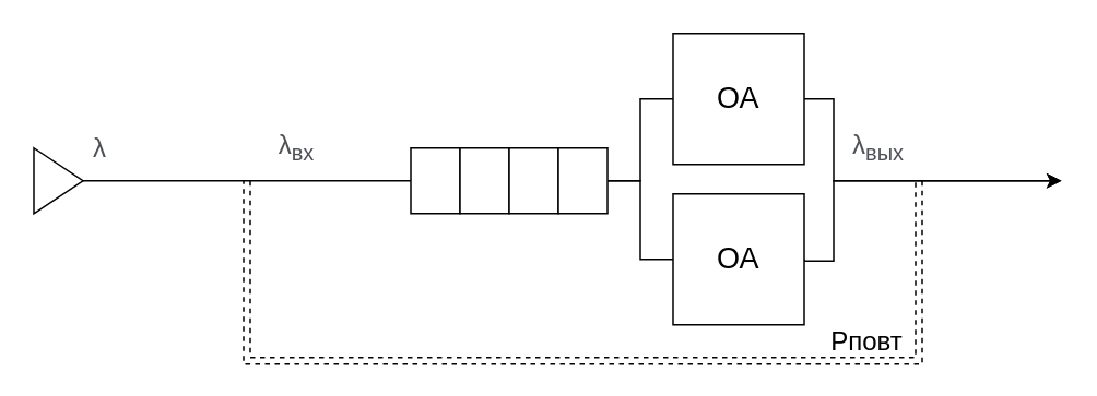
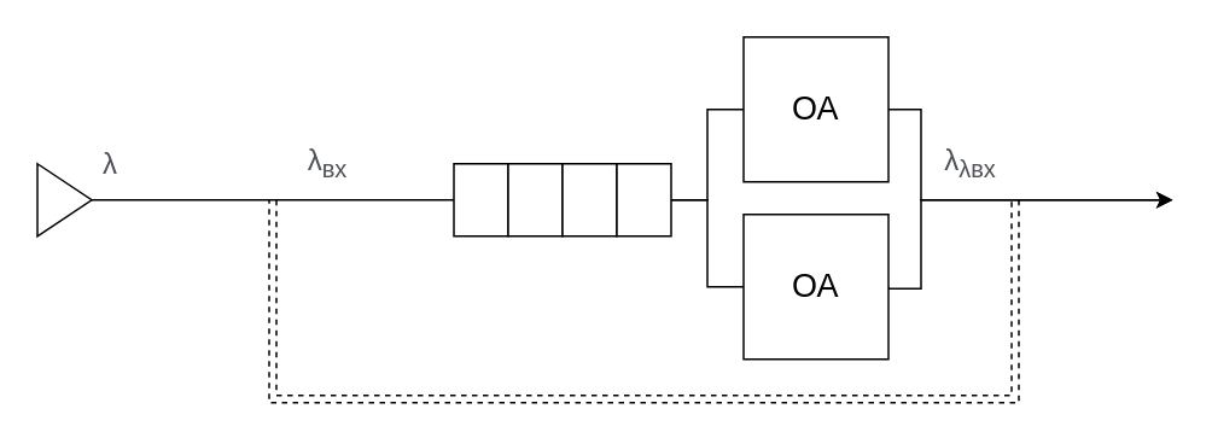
  <mxCell id="0" />
  <mxCell id="1" parent="0" />
  <mxCell id="2" style="edgeStyle=orthogonalEdgeStyle;rounded=0;orthogonalLoop=1;jettySize=auto;html=1;exitX=0;exitY=0.5;exitDx=0;exitDy=0;endArrow=none;endFill=0;" parent="1" source="3" edge="1"><mxGeometry relative="1" as="geometry"><mxPoint x="50" y="110" as="targetPoint" /></mxGeometry></mxCell>
  <mxCell id="3" value="" style="rounded=0;whiteSpace=wrap;html=1;" parent="1" vertex="1"><mxGeometry x="250" y="90" width="30" height="40" as="geometry" /></mxCell>
  <mxCell id="4" value="" style="rounded=0;whiteSpace=wrap;html=1;" parent="1" vertex="1"><mxGeometry x="280" y="90" width="30" height="40" as="geometry" /></mxCell>
  <mxCell id="5" value="" style="rounded=0;whiteSpace=wrap;html=1;" parent="1" vertex="1"><mxGeometry x="310" y="90" width="30" height="40" as="geometry" /></mxCell>
  <mxCell id="6" style="edgeStyle=orthogonalEdgeStyle;rounded=0;orthogonalLoop=1;jettySize=auto;html=1;exitX=1;exitY=0.5;exitDx=0;exitDy=0;entryX=0;entryY=0.5;entryDx=0;entryDy=0;endArrow=none;endFill=0;" parent="1" source="7" target="9" edge="1"><mxGeometry relative="1" as="geometry" /></mxCell>
  <mxCell id="7" value="" style="rounded=0;whiteSpace=wrap;html=1;" parent="1" vertex="1"><mxGeometry x="340" y="90" width="30" height="40" as="geometry" /></mxCell>
  <mxCell id="8" style="edgeStyle=orthogonalEdgeStyle;rounded=0;orthogonalLoop=1;jettySize=auto;html=1;exitX=1;exitY=0.5;exitDx=0;exitDy=0;endArrow=classic;endFill=1;" parent="1" source="9" edge="1"><mxGeometry relative="1" as="geometry"><mxPoint x="647" y="110" as="targetPoint" /><Array as="points"><mxPoint x="508" y="159" /><mxPoint x="508" y="110" /></Array></mxGeometry></mxCell>
  <mxCell id="9" value="&lt;font style=&quot;font-size: 18px&quot;&gt;ОА&lt;/font&gt;" style="rounded=0;whiteSpace=wrap;html=1;" parent="1" vertex="1"><mxGeometry x="410" y="118" width="80" height="80" as="geometry" /></mxCell>
  <mxCell id="10" value="&lt;span style=&quot;color: rgb(77 , 81 , 86) ; font-family: &amp;#34;arial&amp;#34; , sans-serif ; text-align: left ; background-color: rgb(255 , 255 , 255)&quot;&gt;&lt;font style=&quot;font-size: 16px&quot;&gt;λ&lt;/font&gt;&lt;/span&gt;" style="text;html=1;align=center;verticalAlign=middle;resizable=0;points=[];autosize=1;" parent="1" vertex="1"><mxGeometry x="50" y="80" width="20" height="20" as="geometry" /></mxCell>
  <mxCell id="11" value="" style="shape=link;html=1;endArrow=none;endFill=0;dashed=1;edgeStyle=orthogonalEdgeStyle;rounded=0;" parent="1" edge="1"><mxGeometry width="50" height="50" relative="1" as="geometry"><mxPoint x="150" y="110" as="sourcePoint" /><mxPoint x="560" y="110" as="targetPoint" /><Array as="points"><mxPoint x="150" y="220" /><mxPoint x="560" y="220" /></Array></mxGeometry></mxCell>
  <mxCell id="12" value="&lt;span style=&quot;color: rgb(77 , 81 , 86) ; font-family: &amp;#34;arial&amp;#34; , sans-serif ; font-size: 16px ; text-align: left ; background-color: rgb(255 , 255 , 255)&quot;&gt;λ&lt;sub&gt;вх&lt;/sub&gt;&lt;/span&gt;" style="text;html=1;align=center;verticalAlign=middle;resizable=0;points=[];autosize=1;" parent="1" vertex="1"><mxGeometry x="160" y="80" width="40" height="20" as="geometry" /></mxCell>
- <mxCell id="13" value="&lt;span style=&quot;color: rgb(77 , 81 , 86) ; font-family: &amp;#34;arial&amp;#34; , sans-serif ; font-size: 16px ; text-align: left ; background-color: rgb(255 , 255 , 255)&quot;&gt;λ&lt;sub&gt;вых&lt;/sub&gt;&lt;/span&gt;" style="text;html=1;align=center;verticalAlign=middle;resizable=0;points=[];autosize=1;" parent="1" vertex="1"><mxGeometry x="510" y="80" width="50" height="20" as="geometry" /></mxCell>
- <mxCell id="14" value="&lt;font style=&quot;font-size: 16px&quot;&gt;Pповт&lt;/font&gt;" style="text;html=1;align=center;verticalAlign=middle;resizable=0;points=[];autosize=1;" parent="1" vertex="1"><mxGeometry x="498" y="198" width="60" height="20" as="geometry" /></mxCell>
+ <mxCell id="13" value="&lt;span style=&quot;color: rgb(77 , 81 , 86) ; font-family: &amp;#34;arial&amp;#34; , sans-serif ; font-size: 16px ; text-align: left ; background-color: rgb(255 , 255 , 255)&quot;&gt;λ&lt;sub&gt;λвх&lt;/sub&gt;&lt;/span&gt;" style="text;html=1;align=center;verticalAlign=middle;resizable=0;points=[];autosize=1;" parent="1" vertex="1"><mxGeometry x="510" y="80" width="50" height="20" as="geometry" /></mxCell>
  <mxCell id="15" value="" style="triangle;whiteSpace=wrap;html=1;" parent="1" vertex="1"><mxGeometry x="20" y="90" width="30" height="40" as="geometry" /></mxCell>
  <mxCell id="16" value="&lt;font style=&quot;font-size: 18px&quot;&gt;ОА&lt;/font&gt;" style="rounded=0;whiteSpace=wrap;html=1;" vertex="1" parent="1"><mxGeometry x="410" y="20" width="80" height="80" as="geometry" /></mxCell>
  <mxCell id="17" style="edgeStyle=orthogonalEdgeStyle;rounded=0;orthogonalLoop=1;jettySize=auto;html=1;exitX=1;exitY=0.5;exitDx=0;exitDy=0;entryX=0;entryY=0.5;entryDx=0;entryDy=0;endArrow=none;endFill=0;" edge="1" parent="1" source="7" target="16"><mxGeometry relative="1" as="geometry"><mxPoint x="380" y="120" as="sourcePoint" /><mxPoint x="430" y="169" as="targetPoint" /></mxGeometry></mxCell>
  <mxCell id="18" style="edgeStyle=orthogonalEdgeStyle;rounded=0;orthogonalLoop=1;jettySize=auto;html=1;exitX=1;exitY=0.5;exitDx=0;exitDy=0;endArrow=classic;endFill=1;" edge="1" parent="1" source="16"><mxGeometry relative="1" as="geometry"><mxPoint x="647" y="110" as="targetPoint" /><mxPoint x="500" y="168" as="sourcePoint" /><Array as="points"><mxPoint x="508" y="60" /><mxPoint x="508" y="110" /></Array></mxGeometry></mxCell>
